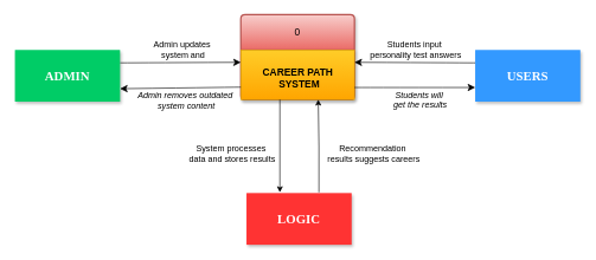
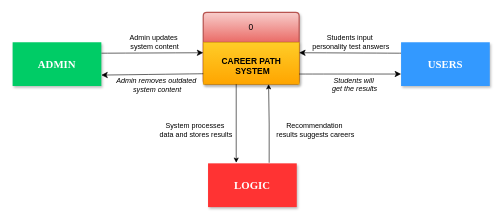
  <mxCell id="0" />
  <mxCell id="1" parent="0" />
  <mxCell id="2" value="0" style="swimlane;childLayout=stackLayout;horizontal=1;startSize=50;horizontalStack=0;rounded=1;fontSize=14;fontStyle=0;strokeWidth=2;resizeParent=0;resizeLast=1;shadow=1;dashed=0;align=center;arcSize=4;whiteSpace=wrap;html=1;fillColor=#f8cecc;strokeColor=#b85450;gradientColor=#ea6b66;" vertex="1" parent="1"><mxGeometry x="338" y="20" width="160" height="120" as="geometry" /></mxCell>
  <mxCell id="3" value="&lt;div&gt;&lt;span style=&quot;font-size: 14px;&quot;&gt;&lt;b&gt;&lt;br&gt;&lt;/b&gt;&lt;/span&gt;&lt;/div&gt;&lt;span style=&quot;font-size: 14px;&quot;&gt;&lt;b&gt;CAREER PATH&amp;nbsp;&lt;/b&gt;&lt;/span&gt;&lt;div&gt;&lt;span style=&quot;font-size: 14px;&quot;&gt;&lt;b&gt;SYSTEM&lt;/b&gt;&lt;/span&gt;&lt;/div&gt;" style="align=center;strokeColor=#d79b00;fillColor=#ffcd28;spacingLeft=4;fontSize=12;verticalAlign=top;resizable=0;rotatable=0;part=1;html=1;shadow=1;gradientColor=#ffa500;" vertex="1" parent="2"><mxGeometry y="50" width="160" height="70" as="geometry" /></mxCell>
  <mxCell id="4" style="edgeStyle=none;curved=1;rounded=0;orthogonalLoop=1;jettySize=auto;html=1;exitX=1;exitY=0.25;exitDx=0;exitDy=0;entryX=0;entryY=0.25;entryDx=0;entryDy=0;fontSize=12;startSize=8;endSize=8;" edge="1" parent="1" source="5" target="3"><mxGeometry relative="1" as="geometry" /></mxCell>
  <mxCell id="5" value="&lt;div&gt;&lt;font color=&quot;#ffffff&quot; face=&quot;Tahoma&quot; style=&quot;font-size: 18px;&quot;&gt;&lt;b&gt;ADMIN&lt;/b&gt;&lt;/font&gt;&lt;/div&gt;" style="whiteSpace=wrap;html=1;align=center;fillColor=#00CC66;shadow=1;strokeColor=none;" vertex="1" parent="1"><mxGeometry x="20" y="70" width="148" height="73" as="geometry" /></mxCell>
  <mxCell id="6" style="edgeStyle=orthogonalEdgeStyle;rounded=0;orthogonalLoop=1;jettySize=auto;html=1;exitX=0.25;exitY=1;exitDx=0;exitDy=0;" edge="1" parent="1"><mxGeometry relative="1" as="geometry"><mxPoint x="393" y="271" as="targetPoint" /><mxPoint x="393" y="140" as="sourcePoint" /></mxGeometry></mxCell>
  <mxCell id="7" value="&lt;div&gt;&lt;font face=&quot;Tahoma&quot; color=&quot;#ffffff&quot; style=&quot;font-size: 18px;&quot;&gt;&lt;b&gt;LOGIC&lt;/b&gt;&lt;/font&gt;&lt;/div&gt;" style="whiteSpace=wrap;html=1;align=center;strokeColor=none;fillColor=#FF3333;shadow=1;" vertex="1" parent="1"><mxGeometry x="346" y="272" width="148" height="73" as="geometry" /></mxCell>
  <mxCell id="8" style="edgeStyle=none;curved=1;rounded=0;orthogonalLoop=1;jettySize=auto;html=1;exitX=0;exitY=0.25;exitDx=0;exitDy=0;entryX=1;entryY=0.25;entryDx=0;entryDy=0;fontSize=12;startSize=8;endSize=8;" edge="1" parent="1" source="9" target="3"><mxGeometry relative="1" as="geometry" /></mxCell>
  <mxCell id="9" value="&lt;div&gt;&lt;font color=&quot;#ffffff&quot; face=&quot;Tahoma&quot; style=&quot;font-size: 18px;&quot;&gt;&lt;b&gt;USERS&lt;/b&gt;&lt;/font&gt;&lt;/div&gt;" style="whiteSpace=wrap;html=1;align=center;shadow=1;fillColor=#3399FF;strokeColor=none;" vertex="1" parent="1"><mxGeometry x="668" y="70" width="148" height="73" as="geometry" /></mxCell>
  <mxCell id="10" style="edgeStyle=none;curved=1;rounded=0;orthogonalLoop=1;jettySize=auto;html=1;exitX=0;exitY=0.75;exitDx=0;exitDy=0;entryX=1;entryY=0.75;entryDx=0;entryDy=0;fontSize=12;startSize=8;endSize=8;" edge="1" parent="1" source="3" target="5"><mxGeometry relative="1" as="geometry" /></mxCell>
  <mxCell id="11" style="edgeStyle=none;curved=1;rounded=0;orthogonalLoop=1;jettySize=auto;html=1;exitX=1;exitY=0.25;exitDx=0;exitDy=0;entryX=0;entryY=0.25;entryDx=0;entryDy=0;fontSize=12;startSize=8;endSize=8;" edge="1" parent="1"><mxGeometry relative="1" as="geometry"><mxPoint x="498" y="123" as="sourcePoint" /><mxPoint x="668" y="123" as="targetPoint" /></mxGeometry></mxCell>
  <mxCell id="12" style="edgeStyle=orthogonalEdgeStyle;rounded=0;orthogonalLoop=1;jettySize=auto;html=1;exitX=0.689;exitY=-0.014;exitDx=0;exitDy=0;exitPerimeter=0;" edge="1" parent="1" source="7"><mxGeometry relative="1" as="geometry"><mxPoint x="447" y="140" as="targetPoint" /><mxPoint x="447" y="268" as="sourcePoint" /></mxGeometry></mxCell>
- <mxCell id="13" value="&lt;div align=&quot;center&quot;&gt;Admin updates&lt;/div&gt;&lt;div align=&quot;center&quot;&gt;&amp;nbsp;system and&lt;/div&gt;" style="text;html=1;align=center;verticalAlign=middle;resizable=0;points=[];autosize=1;strokeColor=none;fillColor=none;" vertex="1" parent="1"><mxGeometry x="200" y="50" width="110" height="40" as="geometry" /></mxCell>
+ <mxCell id="13" value="&lt;div align=&quot;center&quot;&gt;Admin updates&lt;/div&gt;&lt;div align=&quot;center&quot;&gt;&amp;nbsp;system content&lt;/div&gt;" style="text;html=1;align=center;verticalAlign=middle;resizable=0;points=[];autosize=1;strokeColor=none;fillColor=none;" vertex="1" parent="1"><mxGeometry x="200" y="50" width="110" height="40" as="geometry" /></mxCell>
  <mxCell id="14" value="&lt;div align=&quot;center&quot;&gt;Students input&amp;nbsp;&lt;/div&gt;&lt;div align=&quot;center&quot;&gt;personality test answers&lt;/div&gt;" style="text;html=1;align=center;verticalAlign=middle;resizable=0;points=[];autosize=1;strokeColor=none;fillColor=none;" vertex="1" parent="1"><mxGeometry x="509" y="50" width="150" height="40" as="geometry" /></mxCell>
  <mxCell id="15" value="&lt;div align=&quot;center&quot;&gt;&lt;i&gt;Students will&amp;nbsp;&lt;/i&gt;&lt;/div&gt;&lt;div align=&quot;center&quot;&gt;&lt;i&gt;get the results&lt;/i&gt;&lt;/div&gt;" style="text;whiteSpace=wrap;html=1;align=center;" vertex="1" parent="1"><mxGeometry x="514" y="120" width="154" height="36" as="geometry" /></mxCell>
  <mxCell id="16" value="&lt;div align=&quot;center&quot;&gt;&lt;i&gt;Admin removes outdated&amp;nbsp;&lt;/i&gt;&lt;/div&gt;&lt;div align=&quot;center&quot;&gt;&lt;i&gt;system content&lt;/i&gt;&lt;/div&gt;" style="text;html=1;align=right;verticalAlign=middle;resizable=0;points=[];autosize=1;strokeColor=none;fillColor=none;" vertex="1" parent="1"><mxGeometry x="171" y="121" width="160" height="40" as="geometry" /></mxCell>
  <mxCell id="17" value="&lt;div align=&quot;center&quot;&gt;System processes&lt;/div&gt;&lt;div align=&quot;center&quot;&gt;&amp;nbsp;data and stores results&lt;/div&gt;" style="text;html=1;align=center;verticalAlign=middle;resizable=0;points=[];autosize=1;strokeColor=none;fillColor=none;" vertex="1" parent="1"><mxGeometry x="249" y="197" width="150" height="40" as="geometry" /></mxCell>
  <mxCell id="18" value="&lt;div align=&quot;center&quot;&gt;Recommendation&amp;nbsp;&lt;/div&gt;&lt;div align=&quot;center&quot;&gt;results suggests careers&lt;/div&gt;" style="text;html=1;align=center;verticalAlign=middle;resizable=0;points=[];autosize=1;strokeColor=none;fillColor=none;" vertex="1" parent="1"><mxGeometry x="450" y="197" width="150" height="40" as="geometry" /></mxCell>
